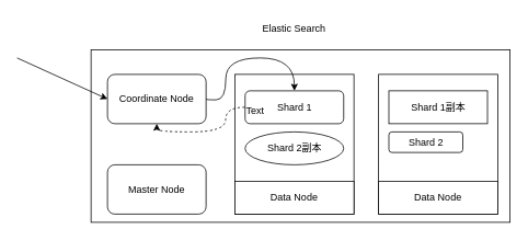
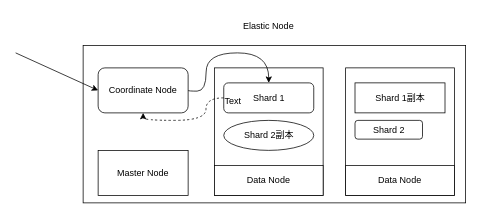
  <mxCell id="0" />
  <mxCell id="1" parent="0" />
  <mxCell id="2" value="" style="rounded=0;whiteSpace=wrap;html=1;" vertex="1" parent="1"><mxGeometry x="110" y="60" width="510" height="210" as="geometry" /></mxCell>
  <mxCell id="3" value="" style="rounded=0;whiteSpace=wrap;html=1;" vertex="1" parent="1"><mxGeometry x="285" y="90" width="145" height="170" as="geometry" /></mxCell>
  <mxCell id="4" value="Coordinate Node" style="rounded=1;whiteSpace=wrap;html=1;" vertex="1" parent="1"><mxGeometry x="130" y="90" width="120" height="60" as="geometry" /></mxCell>
- <mxCell id="5" value="Master Node" style="rounded=1;whiteSpace=wrap;html=1;" vertex="1" parent="1"><mxGeometry x="130" y="200" width="120" height="60" as="geometry" /></mxCell>
+ <mxCell id="5" value="Master Node" style="whiteSpace=wrap;html=1;rounded=0;" vertex="1" parent="1"><mxGeometry x="130" y="200" width="120" height="60" as="geometry" /></mxCell>
  <mxCell id="6" value="Shard 1" style="rounded=1;whiteSpace=wrap;html=1;" vertex="1" parent="1"><mxGeometry x="297.5" y="110" width="120" height="40" as="geometry" /></mxCell>
  <mxCell id="7" value="Shard 2副本" style="ellipse;whiteSpace=wrap;html=1;" vertex="1" parent="1"><mxGeometry x="297.5" y="160" width="120" height="40" as="geometry" /></mxCell>
  <mxCell id="8" value="Data Node" style="rounded=0;whiteSpace=wrap;html=1;" vertex="1" parent="1"><mxGeometry x="285" y="220" width="145" height="40" as="geometry" /></mxCell>
  <mxCell id="9" value="" style="rounded=0;whiteSpace=wrap;html=1;" vertex="1" parent="1"><mxGeometry x="460" y="90" width="145" height="170" as="geometry" /></mxCell>
  <mxCell id="10" value="Shard 1副本" style="whiteSpace=wrap;html=1;rounded=0;" vertex="1" parent="1"><mxGeometry x="472.5" y="110" width="120" height="40" as="geometry" /></mxCell>
  <mxCell id="11" value="Shard 2" style="rounded=1;whiteSpace=wrap;html=1;" vertex="1" parent="1"><mxGeometry x="472.5" y="160" width="90" height="25" as="geometry" /></mxCell>
  <mxCell id="12" value="Data Node" style="rounded=0;whiteSpace=wrap;html=1;" vertex="1" parent="1"><mxGeometry x="460" y="220" width="145" height="40" as="geometry" /></mxCell>
  <mxCell id="13" value="" style="endArrow=classic;html=1;rounded=0;entryX=0;entryY=0.5;entryDx=0;entryDy=0;" edge="1" parent="1" target="4"><mxGeometry width="50" height="50" relative="1" as="geometry"><mxPoint x="20" y="70" as="sourcePoint" /><mxPoint x="330" y="110" as="targetPoint" /></mxGeometry></mxCell>
  <mxCell id="14" value="" style="endArrow=classic;html=1;rounded=0;entryX=0.5;entryY=0;entryDx=0;entryDy=0;edgeStyle=orthogonalEdgeStyle;curved=1;" edge="1" parent="1" target="6"><mxGeometry width="50" height="50" relative="1" as="geometry"><mxPoint x="250" y="120" as="sourcePoint" /><mxPoint x="360" y="170" as="targetPoint" /><Array as="points"><mxPoint x="250" y="121" /><mxPoint x="274" y="121" /><mxPoint x="274" y="70" /><mxPoint x="358" y="70" /></Array></mxGeometry></mxCell>
  <mxCell id="15" value="" style="endArrow=classic;html=1;rounded=0;exitX=0;exitY=0.5;exitDx=0;exitDy=0;entryX=0.5;entryY=1;entryDx=0;entryDy=0;edgeStyle=orthogonalEdgeStyle;curved=1;dashed=1;" edge="1" parent="1" source="6" target="4"><mxGeometry width="50" height="50" relative="1" as="geometry"><mxPoint x="280" y="160" as="sourcePoint" /><mxPoint x="330" y="110" as="targetPoint" /></mxGeometry></mxCell>
  <mxCell id="16" value="Text" style="text;html=1;align=center;verticalAlign=middle;whiteSpace=wrap;rounded=0;" vertex="1" parent="1"><mxGeometry x="280" y="120" width="60" height="30" as="geometry" /></mxCell>
- <mxCell id="17" value="Elastic Search" style="text;html=1;align=center;verticalAlign=middle;whiteSpace=wrap;rounded=0;" vertex="1" parent="1"><mxGeometry x="276.25" y="20" width="162.5" height="30" as="geometry" /></mxCell>
+ <mxCell id="17" value="Elastic Node" style="text;html=1;align=center;verticalAlign=middle;whiteSpace=wrap;rounded=0;" vertex="1" parent="1"><mxGeometry x="276.25" y="20" width="162.5" height="30" as="geometry" /></mxCell>
